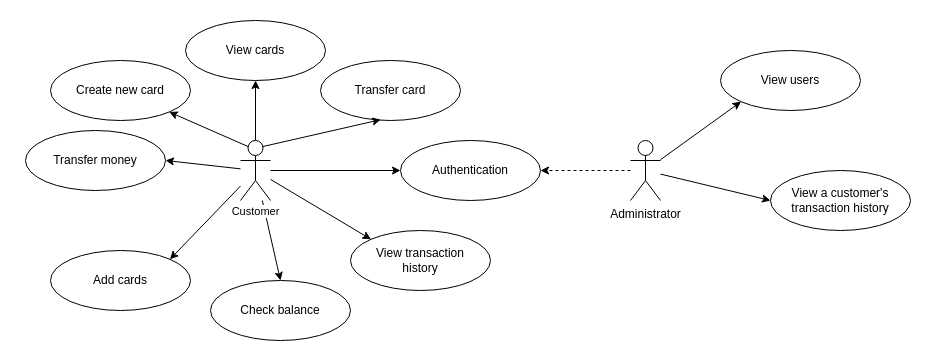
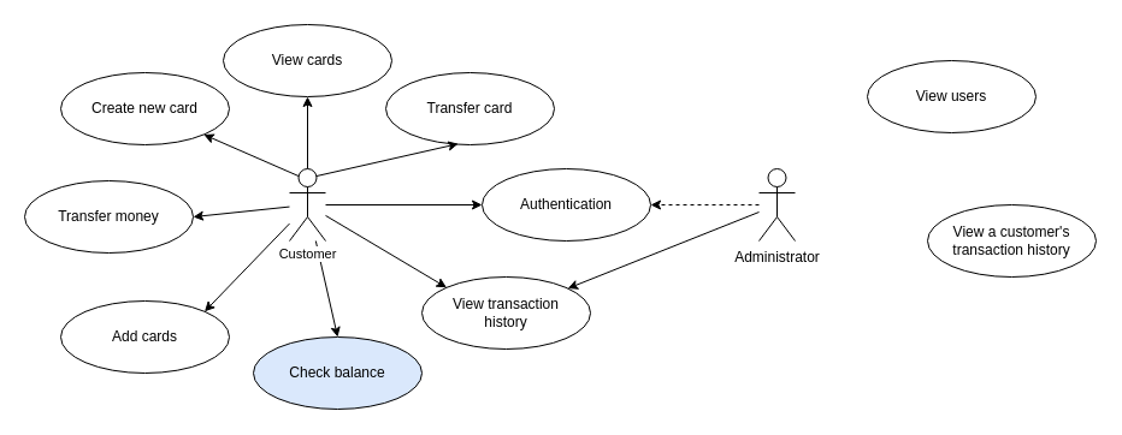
  <mxCell id="0" />
  <mxCell id="1" parent="0" />
  <mxCell id="2" value="Authentication" style="ellipse;whiteSpace=wrap;html=1;" parent="1" vertex="1"><mxGeometry x="400" y="140" width="140" height="60" as="geometry" /></mxCell>
  <mxCell id="3" value="Administrator" style="shape=umlActor;verticalLabelPosition=bottom;verticalAlign=top;html=1;outlineConnect=0;" parent="1" vertex="1"><mxGeometry x="630" y="140" width="30" height="60" as="geometry" /></mxCell>
  <mxCell id="4" value="" style="endArrow=classic;html=1;rounded=0;entryX=1;entryY=0.5;entryDx=0;entryDy=0;dashed=1;" parent="1" source="3" target="2" edge="1"><mxGeometry width="50" height="50" relative="1" as="geometry"><mxPoint x="470" y="210" as="sourcePoint" /><mxPoint x="520" y="160" as="targetPoint" /></mxGeometry></mxCell>
  <mxCell id="5" value="View users" style="ellipse;whiteSpace=wrap;html=1;" parent="1" vertex="1"><mxGeometry x="720" y="50" width="140" height="60" as="geometry" /></mxCell>
- <mxCell id="6" value="" style="endArrow=classic;html=1;rounded=0;entryX=0;entryY=1;entryDx=0;entryDy=0;" parent="1" source="3" target="5" edge="1"><mxGeometry width="50" height="50" relative="1" as="geometry"><mxPoint x="510" y="160" as="sourcePoint" /><mxPoint x="320" y="170" as="targetPoint" /></mxGeometry></mxCell>
+ <mxCell id="6" value="" style="endArrow=classic;html=1;rounded=0;" parent="1" source="3" target="11" edge="1"><mxGeometry width="50" height="50" relative="1" as="geometry"><mxPoint x="510" y="160" as="sourcePoint" /><mxPoint x="320" y="170" as="targetPoint" /></mxGeometry></mxCell>
  <mxCell id="7" value="Transfer card" style="ellipse;whiteSpace=wrap;html=1;" parent="1" vertex="1"><mxGeometry x="320" y="60" width="140" height="60" as="geometry" /></mxCell>
  <mxCell id="8" value="" style="endArrow=classic;html=1;rounded=0;entryX=0.43;entryY=0.986;entryDx=0;entryDy=0;exitX=0.75;exitY=0.1;exitDx=0;exitDy=0;exitPerimeter=0;entryPerimeter=0;" parent="1" source="14" target="7" edge="1"><mxGeometry width="50" height="50" relative="1" as="geometry"><mxPoint x="510" y="160" as="sourcePoint" /><mxPoint x="590" y="290" as="targetPoint" /></mxGeometry></mxCell>
  <mxCell id="9" value="Create new card" style="ellipse;whiteSpace=wrap;html=1;" parent="1" vertex="1"><mxGeometry x="50" y="60" width="140" height="60" as="geometry" /></mxCell>
  <mxCell id="10" value="" style="endArrow=classic;html=1;rounded=0;exitX=0.25;exitY=0.1;exitDx=0;exitDy=0;exitPerimeter=0;" parent="1" source="14" target="9" edge="1"><mxGeometry width="50" height="50" relative="1" as="geometry"><mxPoint x="270" y="-15" as="sourcePoint" /><mxPoint x="270" y="105" as="targetPoint" /></mxGeometry></mxCell>
  <mxCell id="11" value="View transaction&lt;br&gt;history" style="ellipse;whiteSpace=wrap;html=1;" parent="1" vertex="1"><mxGeometry x="350" y="230" width="140" height="60" as="geometry" /></mxCell>
- <mxCell id="12" value="" style="endArrow=classic;html=1;rounded=0;entryX=0;entryY=0.5;entryDx=0;entryDy=0;" parent="1" source="3" target="24" edge="1"><mxGeometry width="50" height="50" relative="1" as="geometry"><mxPoint x="656" y="210" as="sourcePoint" /><mxPoint x="660" y="310" as="targetPoint" /></mxGeometry></mxCell>
  <mxCell id="13" style="edgeStyle=none;html=1;exitX=0.5;exitY=0;exitDx=0;exitDy=0;exitPerimeter=0;entryX=0.5;entryY=1;entryDx=0;entryDy=0;" edge="1" parent="1" source="14" target="25"><mxGeometry relative="1" as="geometry" /></mxCell>
  <mxCell id="14" value="" style="shape=umlActor;verticalLabelPosition=bottom;verticalAlign=top;html=1;" parent="1" vertex="1"><mxGeometry x="240" y="140" width="30" height="60" as="geometry" /></mxCell>
  <mxCell id="15" value="" style="endArrow=classic;html=1;rounded=0;entryX=0;entryY=0.5;entryDx=0;entryDy=0;" parent="1" source="14" target="2" edge="1"><mxGeometry width="50" height="50" relative="1" as="geometry"><mxPoint x="320" y="199.31" as="sourcePoint" /><mxPoint x="420" y="199.31" as="targetPoint" /></mxGeometry></mxCell>
  <mxCell id="16" value="" style="endArrow=classic;html=1;rounded=0;entryX=0;entryY=0;entryDx=0;entryDy=0;" parent="1" source="14" target="11" edge="1"><mxGeometry width="50" height="50" relative="1" as="geometry"><mxPoint x="280" y="180" as="sourcePoint" /><mxPoint x="410" y="180" as="targetPoint" /></mxGeometry></mxCell>
- <mxCell id="17" value="Check balance" style="ellipse;whiteSpace=wrap;html=1;" parent="1" vertex="1"><mxGeometry x="210" y="280" width="140" height="60" as="geometry" /></mxCell>
+ <mxCell id="17" value="Check balance" style="ellipse;whiteSpace=wrap;html=1;fillColor=#dae8fc;" parent="1" vertex="1"><mxGeometry x="210" y="280" width="140" height="60" as="geometry" /></mxCell>
  <mxCell id="18" value="" style="endArrow=classic;html=1;rounded=0;entryX=0.5;entryY=0;entryDx=0;entryDy=0;" parent="1" source="14" target="17" edge="1"><mxGeometry width="50" height="50" relative="1" as="geometry"><mxPoint x="280" y="190" as="sourcePoint" /><mxPoint x="430" y="289" as="targetPoint" /></mxGeometry></mxCell>
  <mxCell id="19" value="Customer" style="edgeLabel;html=1;align=center;verticalAlign=middle;resizable=0;points=[];" parent="18" vertex="1" connectable="0"><mxGeometry x="-0.691" y="-1" relative="1" as="geometry"><mxPoint x="-9" y="-2" as="offset" /></mxGeometry></mxCell>
  <mxCell id="20" value="Add cards" style="ellipse;whiteSpace=wrap;html=1;" parent="1" vertex="1"><mxGeometry x="50" y="250" width="140" height="60" as="geometry" /></mxCell>
  <mxCell id="21" value="" style="endArrow=classic;html=1;rounded=0;entryX=1;entryY=0;entryDx=0;entryDy=0;" parent="1" source="14" target="20" edge="1"><mxGeometry width="50" height="50" relative="1" as="geometry"><mxPoint x="280" y="180" as="sourcePoint" /><mxPoint x="410" y="180" as="targetPoint" /></mxGeometry></mxCell>
- <mxCell id="22" value="Transfer money" style="ellipse;whiteSpace=wrap;html=1;" parent="1" vertex="1"><mxGeometry x="25" y="130" width="140" height="60" as="geometry" /></mxCell>
+ <mxCell id="22" value="Transfer money" style="ellipse;whiteSpace=wrap;html=1;" parent="1" vertex="1"><mxGeometry x="20" y="150" width="140" height="60" as="geometry" /></mxCell>
  <mxCell id="23" value="" style="endArrow=classic;html=1;rounded=0;entryX=1;entryY=0.5;entryDx=0;entryDy=0;" parent="1" source="14" target="22" edge="1"><mxGeometry width="50" height="50" relative="1" as="geometry"><mxPoint x="266" y="210" as="sourcePoint" /><mxPoint x="270" y="290" as="targetPoint" /></mxGeometry></mxCell>
  <mxCell id="24" value="View a customer's transaction history" style="ellipse;whiteSpace=wrap;html=1;" parent="1" vertex="1"><mxGeometry x="770" y="170" width="140" height="60" as="geometry" /></mxCell>
  <mxCell id="25" value="View cards" style="ellipse;whiteSpace=wrap;html=1;" vertex="1" parent="1"><mxGeometry x="185" y="20" width="140" height="60" as="geometry" /></mxCell>
